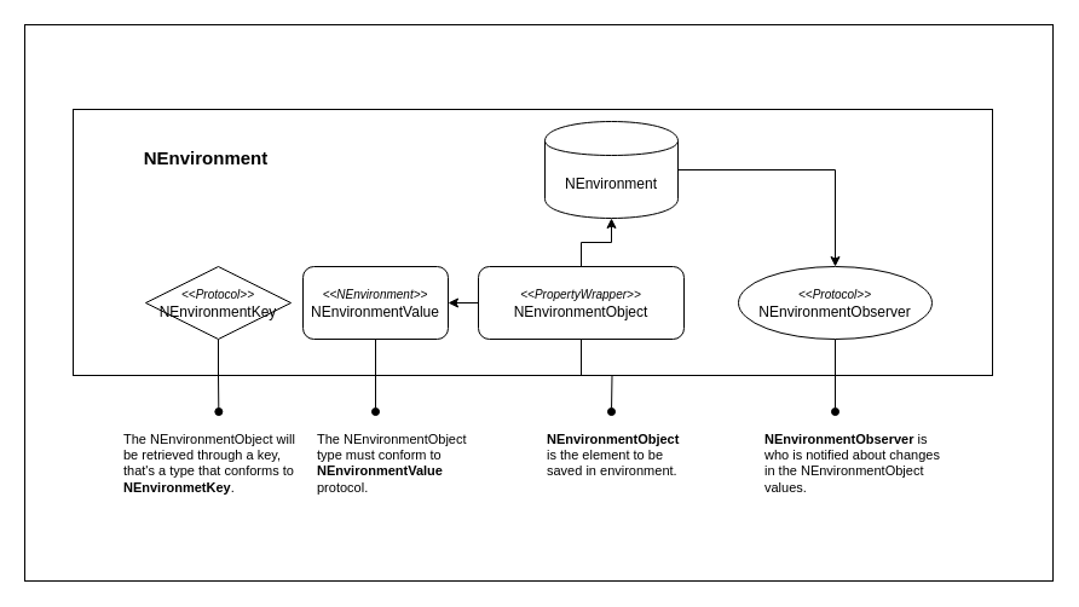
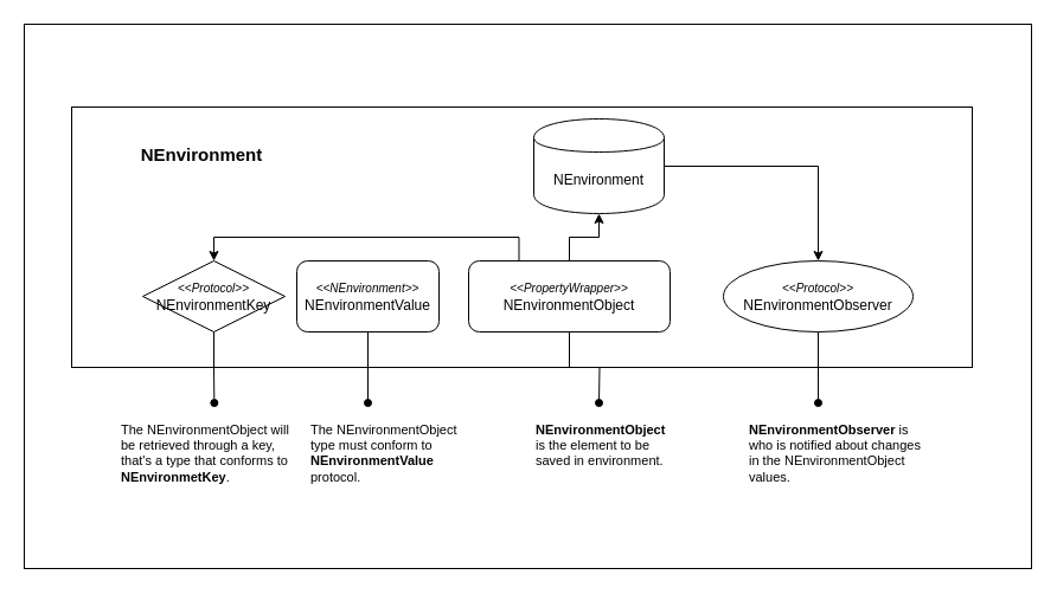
  <mxCell id="0" />
  <mxCell id="1" parent="0" />
  <mxCell id="2" value="" style="rounded=0;whiteSpace=wrap;html=1;fontSize=11;align=left;" vertex="1" parent="1"><mxGeometry x="20" y="20" width="850" height="460" as="geometry" /></mxCell>
  <mxCell id="3" value="" style="rounded=0;whiteSpace=wrap;html=1;" vertex="1" parent="1"><mxGeometry x="60" y="90" width="760" height="220" as="geometry" /></mxCell>
  <mxCell id="4" style="edgeStyle=orthogonalEdgeStyle;rounded=0;orthogonalLoop=1;jettySize=auto;html=1;entryX=0.5;entryY=1;entryDx=0;entryDy=0;" edge="1" parent="1" source="8" target="10"><mxGeometry relative="1" as="geometry" /></mxCell>
- <mxCell id="6" style="edgeStyle=orthogonalEdgeStyle;rounded=0;orthogonalLoop=1;jettySize=auto;html=1;entryX=1;entryY=0.5;entryDx=0;entryDy=0;" edge="1" parent="1" source="8" target="14"><mxGeometry relative="1" as="geometry" /></mxCell>
+ <mxCell id="5" style="edgeStyle=orthogonalEdgeStyle;rounded=0;orthogonalLoop=1;jettySize=auto;html=1;exitX=0.25;exitY=0;exitDx=0;exitDy=0;entryX=0.5;entryY=0;entryDx=0;entryDy=0;" edge="1" parent="1" source="8" target="12"><mxGeometry relative="1" as="geometry" /></mxCell>
  <mxCell id="7" style="edgeStyle=orthogonalEdgeStyle;rounded=0;orthogonalLoop=1;jettySize=auto;html=1;endArrow=oval;endFill=1;" edge="1" parent="1" source="8"><mxGeometry relative="1" as="geometry"><mxPoint x="505" y="340" as="targetPoint" /></mxGeometry></mxCell>
  <mxCell id="8" value="&lt;font style=&quot;font-size: 10px&quot;&gt;&lt;i&gt;&amp;lt;&amp;lt;PropertyWrapper&amp;gt;&amp;gt;&lt;/i&gt;&lt;/font&gt;&lt;br&gt;NEnvironmentObject" style="rounded=1;whiteSpace=wrap;html=1;" vertex="1" parent="1"><mxGeometry x="395" y="220" width="170" height="60" as="geometry" /></mxCell>
  <mxCell id="9" style="edgeStyle=orthogonalEdgeStyle;rounded=0;orthogonalLoop=1;jettySize=auto;html=1;entryX=0.5;entryY=0;entryDx=0;entryDy=0;" edge="1" parent="1" source="10" target="16"><mxGeometry relative="1" as="geometry" /></mxCell>
  <mxCell id="10" value="NEnvironment" style="shape=cylinder;whiteSpace=wrap;html=1;boundedLbl=1;backgroundOutline=1;" vertex="1" parent="1"><mxGeometry x="450" y="100" width="110" height="80" as="geometry" /></mxCell>
  <mxCell id="11" style="edgeStyle=orthogonalEdgeStyle;rounded=0;orthogonalLoop=1;jettySize=auto;html=1;exitX=0.5;exitY=1;exitDx=0;exitDy=0;endArrow=oval;endFill=1;" edge="1" parent="1" source="12"><mxGeometry relative="1" as="geometry"><mxPoint x="180.333" y="340" as="targetPoint" /></mxGeometry></mxCell>
  <mxCell id="12" value="&lt;i&gt;&lt;font style=&quot;font-size: 10px&quot;&gt;&amp;lt;&amp;lt;Protocol&amp;gt;&amp;gt;&lt;/font&gt;&lt;/i&gt;&lt;br&gt;NEnvironmentKey" style="rhombus;whiteSpace=wrap;html=1;" vertex="1" parent="1"><mxGeometry x="120" y="220" width="120" height="60" as="geometry" /></mxCell>
  <mxCell id="13" style="edgeStyle=orthogonalEdgeStyle;rounded=0;orthogonalLoop=1;jettySize=auto;html=1;endArrow=oval;endFill=1;" edge="1" parent="1" source="14"><mxGeometry relative="1" as="geometry"><mxPoint x="310" y="340" as="targetPoint" /></mxGeometry></mxCell>
  <mxCell id="14" value="&lt;font style=&quot;font-size: 10px&quot;&gt;&lt;i&gt;&amp;lt;&amp;lt;NEnvironment&amp;gt;&amp;gt;&lt;/i&gt;&lt;/font&gt;&lt;br&gt;NEnvironmentValue" style="rounded=1;whiteSpace=wrap;html=1;" vertex="1" parent="1"><mxGeometry x="250" y="220" width="120" height="60" as="geometry" /></mxCell>
  <mxCell id="15" style="edgeStyle=orthogonalEdgeStyle;rounded=0;orthogonalLoop=1;jettySize=auto;html=1;endArrow=oval;endFill=1;" edge="1" parent="1" source="16"><mxGeometry relative="1" as="geometry"><mxPoint x="690" y="340" as="targetPoint" /></mxGeometry></mxCell>
  <mxCell id="16" value="&lt;font style=&quot;font-size: 10px&quot;&gt;&lt;i&gt;&amp;lt;&amp;lt;Protocol&amp;gt;&amp;gt;&lt;/i&gt;&lt;/font&gt;&lt;br&gt;NEnvironmentObserver" style="ellipse;whiteSpace=wrap;html=1;" vertex="1" parent="1"><mxGeometry x="610" y="220" width="160" height="60" as="geometry" /></mxCell>
  <mxCell id="17" value="NEnvironment" style="text;html=1;strokeColor=none;fillColor=none;align=center;verticalAlign=middle;whiteSpace=wrap;rounded=0;fontStyle=1;fontSize=15;" vertex="1" parent="1"><mxGeometry x="60" y="90" width="220" height="80" as="geometry" /></mxCell>
  <mxCell id="18" value="&lt;b style=&quot;font-size: 11px&quot;&gt;NEnvironmentObject &lt;/b&gt;&lt;span style=&quot;font-size: 11px&quot;&gt;is&amp;nbsp;&lt;/span&gt;the element to be saved in environment." style="text;html=1;strokeColor=none;fillColor=none;align=left;verticalAlign=top;whiteSpace=wrap;rounded=0;fontSize=11;" vertex="1" parent="1"><mxGeometry x="450" y="350" width="120" height="75" as="geometry" /></mxCell>
  <mxCell id="19" value="The NEnvironmentObject type must conform to &lt;b&gt;NEnvironmentValue&lt;/b&gt; protocol." style="text;html=1;strokeColor=none;fillColor=none;align=left;verticalAlign=top;whiteSpace=wrap;rounded=0;fontSize=11;" vertex="1" parent="1"><mxGeometry x="260" y="350" width="130" height="80" as="geometry" /></mxCell>
  <mxCell id="20" value="The NEnvironmentObject&amp;nbsp;will be retrieved through a key, that's a type that conforms to &lt;b&gt;NEnvironmetKey&lt;/b&gt;." style="text;html=1;strokeColor=none;fillColor=none;align=left;verticalAlign=top;whiteSpace=wrap;rounded=0;fontSize=11;" vertex="1" parent="1"><mxGeometry x="100" y="350" width="150" height="70" as="geometry" /></mxCell>
  <mxCell id="21" value="&lt;b style=&quot;font-size: 11px&quot;&gt;NEnvironmentObserver &lt;/b&gt;&lt;span style=&quot;font-size: 11px&quot;&gt;is who is notified about changes in the NEnvironmentObject values.&lt;/span&gt;" style="text;html=1;strokeColor=none;fillColor=none;align=left;verticalAlign=top;whiteSpace=wrap;rounded=0;fontSize=11;" vertex="1" parent="1"><mxGeometry x="630" y="350" width="150" height="75" as="geometry" /></mxCell>
